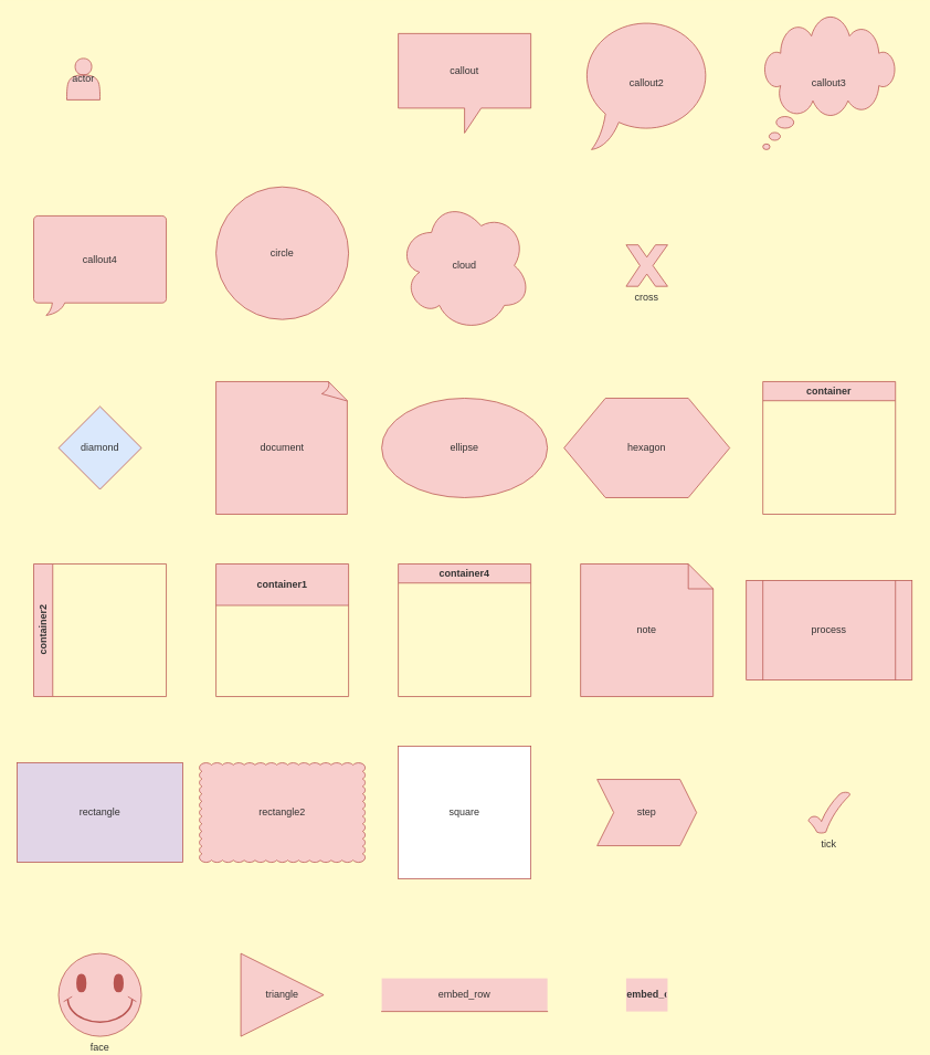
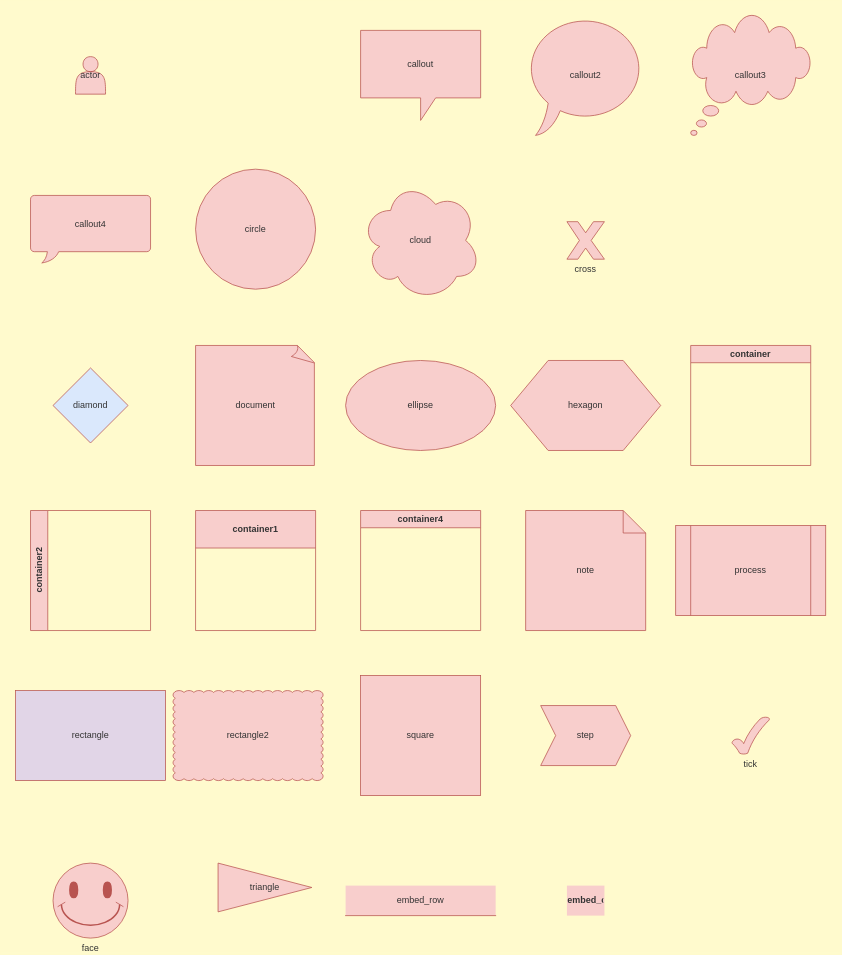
  <mxCell id="0" />
  <mxCell id="1" parent="0" />
- <mxCell id="2" value="actor" style="shape=actor;whiteSpace=wrap;html=1;fillColor=#f8cecc;strokeColor=#b85450;fontColor=#333333" vertex="1" parent="1"><mxGeometry x="80" y="70" width="40" height="50" as="geometry" /></mxCell>
+ <mxCell id="2" value="actor" style="shape=actor;whiteSpace=wrap;html=1;fillColor=#f8cecc;strokeColor=#b85450;fontColor=#333333" vertex="1" parent="1"><mxGeometry x="100" y="75" width="40" height="50" as="geometry" /></mxCell>
  <mxCell id="3" value="callout" style="shape=callout;whiteSpace=wrap;html=1;fillColor=#f8cecc;strokeColor=#b85450;fontColor=#333333" vertex="1" parent="1"><mxGeometry x="480" y="40" width="160" height="120" as="geometry" /></mxCell>
  <mxCell id="4" value="callout2" style="shape=mxgraph.basic.oval_callout;whiteSpace=wrap;html=1;fillColor=#f8cecc;strokeColor=#b85450;fontColor=#333333" vertex="1" parent="1"><mxGeometry x="700" y="20" width="160" height="160" as="geometry" /></mxCell>
  <mxCell id="5" value="callout3" style="shape=mxgraph.basic.cloud_callout;whiteSpace=wrap;html=1;fillColor=#f8cecc;strokeColor=#b85450;fontColor=#333333" vertex="1" parent="1"><mxGeometry x="920" y="20" width="160" height="160" as="geometry" /></mxCell>
- <mxCell id="6" value="callout4" style="shape=mxgraph.basic.roundRectCallout;dx=30;dy=15;size=5;boundedLbl=1;;whiteSpace=wrap;html=1;fillColor=#f8cecc;strokeColor=#b85450;fontColor=#333333" vertex="1" parent="1"><mxGeometry x="40" y="260" width="160" height="120" as="geometry" /></mxCell>
+ <mxCell id="6" value="callout4" style="shape=mxgraph.basic.roundRectCallout;dx=30;dy=15;size=5;boundedLbl=1;;whiteSpace=wrap;html=1;fillColor=#f8cecc;strokeColor=#b85450;fontColor=#333333" vertex="1" parent="1"><mxGeometry x="40" y="260" width="160" height="90" as="geometry" /></mxCell>
  <mxCell id="7" value="circle" style="ellipse;whiteSpace=wrap;html=1;fillColor=#f8cecc;strokeColor=#b85450;fontColor=#333333" vertex="1" parent="1"><mxGeometry x="260" y="225" width="160" height="160" as="geometry" /></mxCell>
  <mxCell id="8" value="cloud" style="shape=cloud;whiteSpace=wrap;html=1;fillColor=#f8cecc;strokeColor=#b85450;fontColor=#333333" vertex="1" parent="1"><mxGeometry x="480" y="240" width="160" height="160" as="geometry" /></mxCell>
  <mxCell id="9" value="cross" style="verticalLabelPosition=bottom;verticalAlign=top;html=1;shape=mxgraph.basic.x;whiteSpace=wrap;html=1;fillColor=#f8cecc;strokeColor=#b85450;fontColor=#333333" vertex="1" parent="1"><mxGeometry x="755" y="295" width="50" height="50" as="geometry" /></mxCell>
  <mxCell id="10" value="diamond" style="rhombus;whiteSpace=wrap;html=1;fillColor=#dae8fc;strokeColor=#b85450;fontColor=#333333;" vertex="1" parent="1"><mxGeometry x="70" y="490" width="100" height="100" as="geometry" /></mxCell>
  <mxCell id="11" value="document" style="shape=mxgraph.basic.document;whiteSpace=wrap;html=1;fillColor=#f8cecc;strokeColor=#b85450;fontColor=#333333" vertex="1" parent="1"><mxGeometry x="260" y="460" width="160" height="160" as="geometry" /></mxCell>
  <mxCell id="12" value="ellipse" style="ellipse;whiteSpace=wrap;html=1;fillColor=#f8cecc;strokeColor=#b85450;fontColor=#333333" vertex="1" parent="1"><mxGeometry x="460" y="480" width="200" height="120" as="geometry" /></mxCell>
  <mxCell id="13" value="hexagon" style="shape=hexagon;whiteSpace=wrap;html=1;fillColor=#f8cecc;strokeColor=#b85450;fontColor=#333333" vertex="1" parent="1"><mxGeometry x="680" y="480" width="200" height="120" as="geometry" /></mxCell>
  <mxCell id="14" value="container" style="swimlane;whiteSpace=wrap;html=1;fillColor=#f8cecc;strokeColor=#b85450;fontColor=#333333" vertex="1" parent="1"><mxGeometry x="920" y="460" width="160" height="160" as="geometry" /></mxCell>
  <mxCell id="15" value="container2" style="swimlane;horizontal=0;whiteSpace=wrap;html=1;fillColor=#f8cecc;strokeColor=#b85450;fontColor=#333333" vertex="1" parent="1"><mxGeometry x="40" y="680" width="160" height="160" as="geometry" /></mxCell>
  <mxCell id="16" value="container1" style="swimlane;startSize=50;whiteSpace=wrap;html=1;fillColor=#f8cecc;strokeColor=#b85450;fontColor=#333333" vertex="1" parent="1"><mxGeometry x="260" y="680" width="160" height="160" as="geometry" /></mxCell>
  <mxCell id="17" value="container4" style="swimlane;resizable=0;whiteSpace=wrap;html=1;fillColor=#f8cecc;strokeColor=#b85450;fontColor=#333333" vertex="1" parent="1"><mxGeometry x="480" y="680" width="160" height="160" as="geometry" /></mxCell>
  <mxCell id="18" value="note" style="shape=note;whiteSpace=wrap;html=1;fillColor=#f8cecc;strokeColor=#b85450;fontColor=#333333" vertex="1" parent="1"><mxGeometry x="700" y="680" width="160" height="160" as="geometry" /></mxCell>
  <mxCell id="19" value="process" style="shape=process;whiteSpace=wrap;html=1;fillColor=#f8cecc;strokeColor=#b85450;fontColor=#333333" vertex="1" parent="1"><mxGeometry x="900" y="700" width="200" height="120" as="geometry" /></mxCell>
  <mxCell id="20" value="rectangle" style="whiteSpace=wrap;html=1;fillColor=#e1d5e7;strokeColor=#b85450;fontColor=#333333;" vertex="1" parent="1"><mxGeometry x="20" y="920" width="200" height="120" as="geometry" /></mxCell>
- <mxCell id="21" value="rectangle2" style="shape=mxgraph.basic.cloud_rect;whiteSpace=wrap;html=1;fillColor=#f8cecc;strokeColor=#b85450;fontColor=#333333" vertex="1" parent="1"><mxGeometry x="240" y="920" width="200" height="120" as="geometry" /></mxCell>
- <mxCell id="22" value="square" style="whiteSpace=wrap;html=1;fillColor=#ffffff;strokeColor=#b85450;fontColor=#333333;" vertex="1" parent="1"><mxGeometry x="480" y="900" width="160" height="160" as="geometry" /></mxCell>
+ <mxCell id="21" value="rectangle2" style="shape=mxgraph.basic.cloud_rect;whiteSpace=wrap;html=1;fillColor=#f8cecc;strokeColor=#b85450;fontColor=#333333" vertex="1" parent="1"><mxGeometry x="230" y="920" width="200" height="120" as="geometry" /></mxCell>
+ <mxCell id="22" value="square" style="whiteSpace=wrap;html=1;fillColor=#f8cecc;strokeColor=#b85450;fontColor=#333333" vertex="1" parent="1"><mxGeometry x="480" y="900" width="160" height="160" as="geometry" /></mxCell>
  <mxCell id="23" value="step" style="shape=step;perimeter=stepPerimeter;fixedSize=1;whiteSpace=wrap;html=1;fillColor=#f8cecc;strokeColor=#b85450;fontColor=#333333" vertex="1" parent="1"><mxGeometry x="720" y="940" width="120" height="80" as="geometry" /></mxCell>
  <mxCell id="24" value="tick" style="verticalLabelPosition=bottom;verticalAlign=top;shape=mxgraph.basic.tick;whiteSpace=wrap;html=1;fillColor=#f8cecc;strokeColor=#b85450;fontColor=#333333" vertex="1" parent="1"><mxGeometry x="975" y="955" width="50" height="50" as="geometry" /></mxCell>
  <mxCell id="25" value="face" style="verticalLabelPosition=bottom;verticalAlign=top;shape=mxgraph.basic.smiley;whiteSpace=wrap;html=1;fillColor=#f8cecc;strokeColor=#b85450;fontColor=#333333" vertex="1" parent="1"><mxGeometry x="70" y="1150" width="100" height="100" as="geometry" /></mxCell>
- <mxCell id="26" value="triangle" style="triangle;whiteSpace=wrap;html=1;fillColor=#f8cecc;strokeColor=#b85450;fontColor=#333333" vertex="1" parent="1"><mxGeometry x="290" y="1150" width="100" height="100" as="geometry" /></mxCell>
+ <mxCell id="26" value="triangle" style="triangle;whiteSpace=wrap;html=1;fillColor=#f8cecc;strokeColor=#b85450;fontColor=#333333" vertex="1" parent="1"><mxGeometry x="290" y="1150" width="125" height="65" as="geometry" /></mxCell>
  <mxCell id="27" value="embed_row" style="shape=partialRectangle;collapsible=0;dropTarget=0;pointerEvents=0;top=0;left=0;bottom=1;right=0;points=[[0,0.5],[1,0.5]];portConstraint=eastwest;whiteSpace=wrap;html=1;fillColor=#f8cecc;strokeColor=#b85450;fontColor=#333333" vertex="1" parent="1"><mxGeometry x="460" y="1180" width="200" height="40" as="geometry" /></mxCell>
  <mxCell id="28" value="embed_col50" style="shape=partialRectangle;connectable=0;top=0;left=0;bottom=0;right=0;fontStyle=1;overflow=hidden;whiteSpace=wrap;html=1;fillColor=#f8cecc;strokeColor=#b85450;fontColor=#333333" vertex="1" parent="1"><mxGeometry x="755" y="1180" width="50" height="40" as="geometry" /></mxCell>
